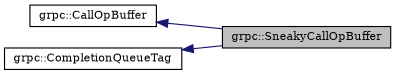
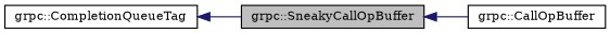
  digraph {
    fontname="DejaVu Serif"
    rankdir=LR
    node [color=black fillcolor=white fontname="DejaVu Serif" fontsize=10 shape=record style=filled]
    edge [color=midnightblue dir=back fontname="DejaVu Serif" fontsize=10 labelfontname=Helvetica labelfontsize=10 style=solid]
    n1 [fillcolor=grey75 fontcolor=black height=0.2 label="grpc::SneakyCallOpBuffer" width=0.4]
    n2 [height=0.2 label="grpc::CallOpBuffer" width=0.4]
    n3 [height=0.2 label="grpc::CompletionQueueTag" width=0.4]
-   n2 -> n1
+   n1 -> n2
    n3 -> n1
  }
